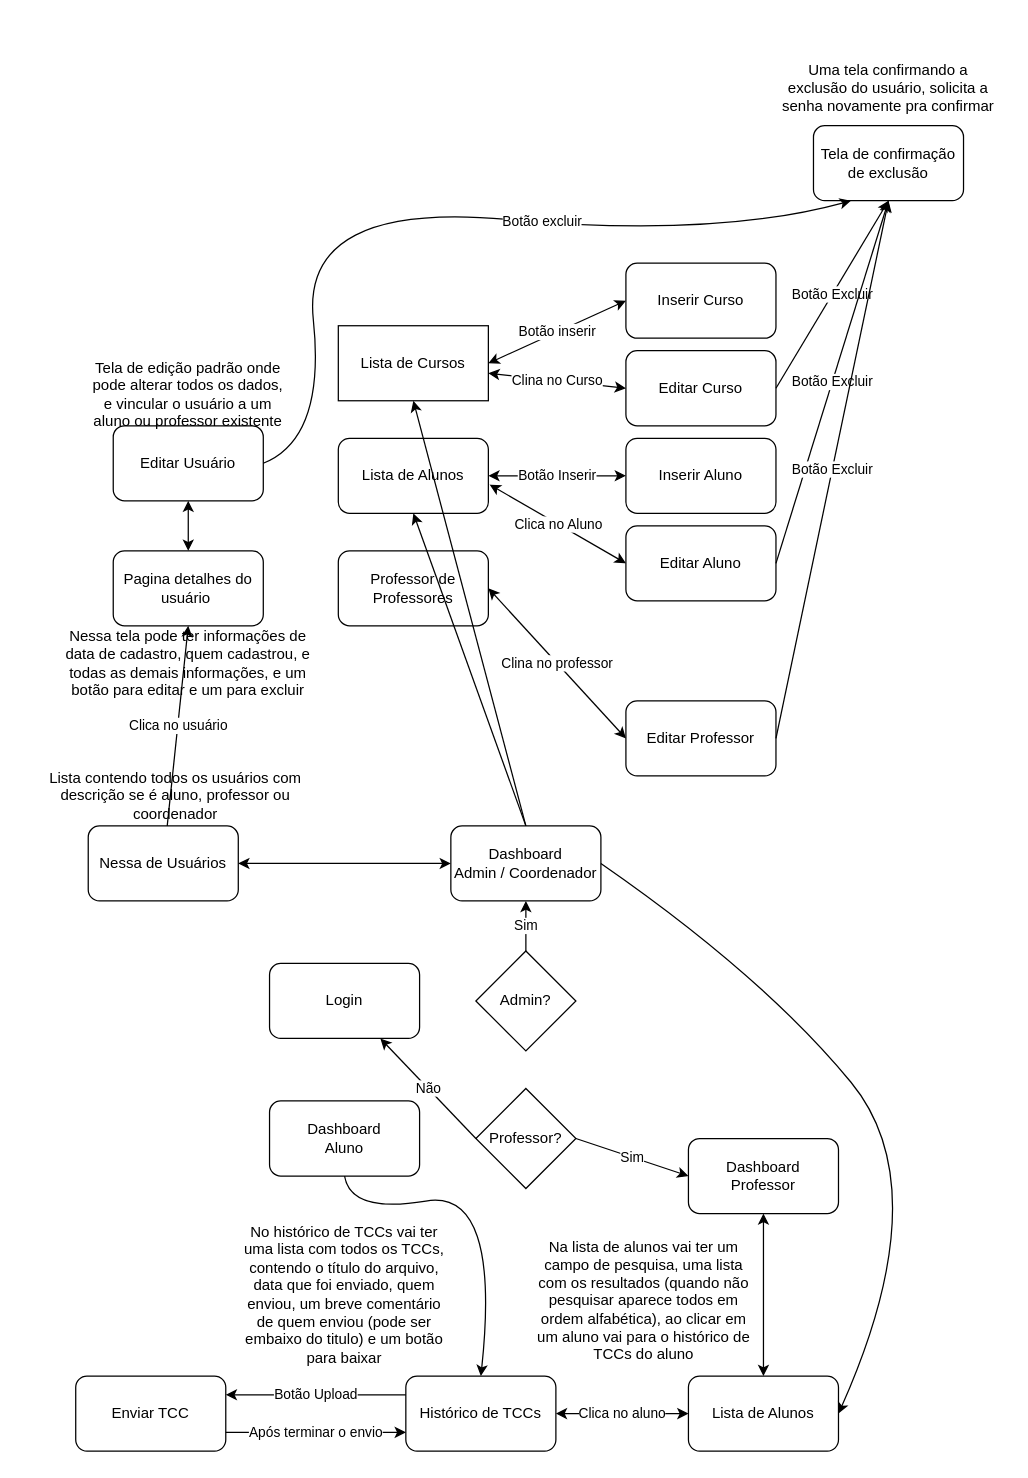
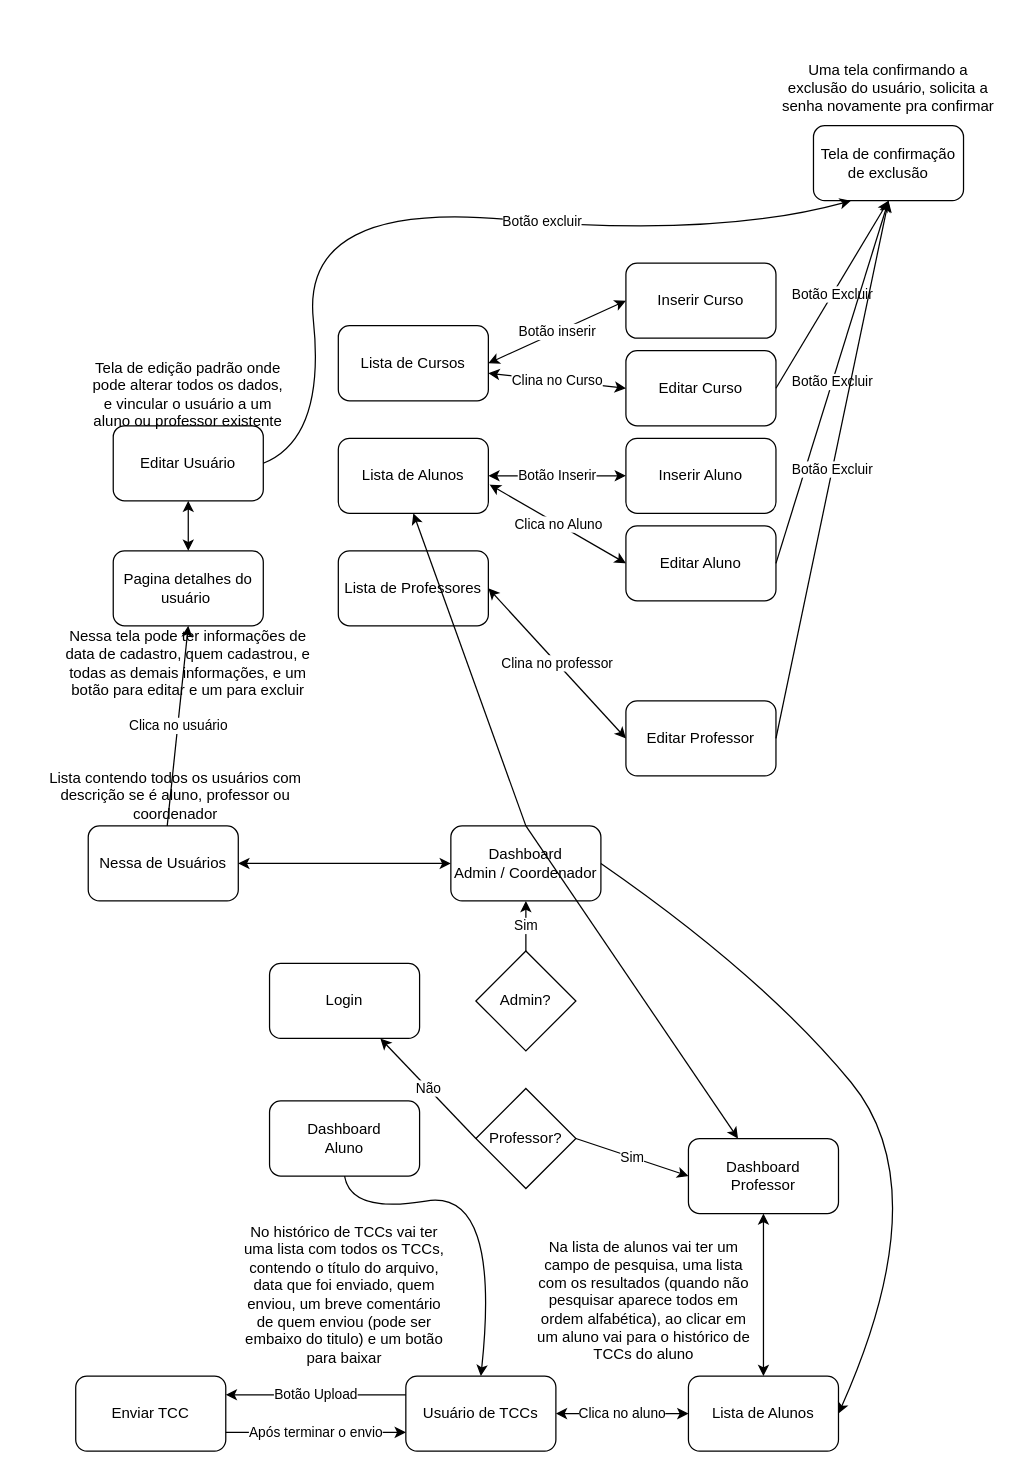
  <mxCell id="0" />
  <mxCell id="1" parent="0" />
  <mxCell id="2" value="Login" style="rounded=1;whiteSpace=wrap;html=1;" parent="1" vertex="1"><mxGeometry x="215" y="770" width="120" height="60" as="geometry" /></mxCell>
  <mxCell id="3" value="Professor?" style="rhombus;whiteSpace=wrap;html=1;" parent="1" vertex="1"><mxGeometry x="380" y="870" width="80" height="80" as="geometry" /></mxCell>
  <mxCell id="4" value="Dashboard&lt;br&gt;Professor" style="rounded=1;whiteSpace=wrap;html=1;" parent="1" vertex="1"><mxGeometry x="550" y="910" width="120" height="60" as="geometry" /></mxCell>
  <mxCell id="5" value="Dashboard&lt;br&gt;Aluno" style="rounded=1;whiteSpace=wrap;html=1;" parent="1" vertex="1"><mxGeometry x="215" y="880" width="120" height="60" as="geometry" /></mxCell>
  <mxCell id="6" value="Lista de Alunos" style="rounded=1;whiteSpace=wrap;html=1;" parent="1" vertex="1"><mxGeometry x="550" y="1100" width="120" height="60" as="geometry" /></mxCell>
  <mxCell id="7" value="" style="endArrow=classic;startArrow=classic;html=1;entryX=0.5;entryY=1;entryDx=0;entryDy=0;" parent="1" source="6" target="4" edge="1"><mxGeometry width="50" height="50" relative="1" as="geometry"><mxPoint x="360" y="780" as="sourcePoint" /><mxPoint x="410" y="730" as="targetPoint" /></mxGeometry></mxCell>
  <mxCell id="8" value="Sim" style="endArrow=classic;html=1;entryX=0;entryY=0.5;entryDx=0;entryDy=0;exitX=1;exitY=0.5;exitDx=0;exitDy=0;" parent="1" source="3" target="4" edge="1"><mxGeometry width="50" height="50" relative="1" as="geometry"><mxPoint x="360" y="780" as="sourcePoint" /><mxPoint x="410" y="730" as="targetPoint" /></mxGeometry></mxCell>
  <mxCell id="9" value="Não" style="endArrow=classic;html=1;exitX=0;exitY=0.5;exitDx=0;exitDy=0;" parent="1" source="3" target="2" edge="1"><mxGeometry width="50" height="50" relative="1" as="geometry"><mxPoint x="360" y="780" as="sourcePoint" /><mxPoint x="410" y="730" as="targetPoint" /></mxGeometry></mxCell>
  <mxCell id="10" value="Enviar TCC" style="rounded=1;whiteSpace=wrap;html=1;" parent="1" vertex="1"><mxGeometry x="60" y="1100" width="120" height="60" as="geometry" /></mxCell>
- <mxCell id="11" value="Histórico de TCCs" style="rounded=1;whiteSpace=wrap;html=1;" parent="1" vertex="1"><mxGeometry x="324" y="1100" width="120" height="60" as="geometry" /></mxCell>
+ <mxCell id="11" value="Usuário de TCCs" style="rounded=1;whiteSpace=wrap;html=1;" parent="1" vertex="1"><mxGeometry x="324" y="1100" width="120" height="60" as="geometry" /></mxCell>
  <mxCell id="12" value="Admin?" style="rhombus;whiteSpace=wrap;html=1;" parent="1" vertex="1"><mxGeometry x="380" y="760" width="80" height="80" as="geometry" /></mxCell>
  <mxCell id="13" value="Dashboard &lt;br&gt;Admin / Coordenador" style="rounded=1;whiteSpace=wrap;html=1;" parent="1" vertex="1"><mxGeometry x="360" y="660" width="120" height="60" as="geometry" /></mxCell>
  <mxCell id="14" value="" style="curved=1;endArrow=classic;html=1;exitX=1;exitY=0.5;exitDx=0;exitDy=0;entryX=1;entryY=0.5;entryDx=0;entryDy=0;" parent="1" source="13" target="6" edge="1"><mxGeometry width="50" height="50" relative="1" as="geometry"><mxPoint x="630" y="490" as="sourcePoint" /><mxPoint x="680" y="440" as="targetPoint" /><Array as="points"><mxPoint x="610" y="780" /><mxPoint x="750" y="950" /></Array></mxGeometry></mxCell>
  <mxCell id="15" value="Na lista de alunos vai ter um campo de pesquisa, uma lista com os resultados (quando não pesquisar aparece todos em ordem alfabética), ao clicar em um aluno vai para o histórico de TCCs do aluno" style="text;html=1;strokeColor=none;fillColor=none;align=center;verticalAlign=middle;whiteSpace=wrap;rounded=0;" vertex="1" parent="1"><mxGeometry x="424" y="990" width="181" height="100" as="geometry" /></mxCell>
  <mxCell id="16" value="No histórico de TCCs vai ter uma lista com todos os TCCs, contendo o título do arquivo, data que foi enviado, quem enviou, um breve comentário de quem enviou (pode ser embaixo do titulo) e um botão para baixar" style="text;html=1;strokeColor=none;fillColor=none;align=center;verticalAlign=middle;whiteSpace=wrap;rounded=0;" vertex="1" parent="1"><mxGeometry x="190" y="980" width="170" height="110" as="geometry" /></mxCell>
  <mxCell id="17" value="Clica no aluno" style="endArrow=classic;startArrow=classic;html=1;entryX=1;entryY=0.5;entryDx=0;entryDy=0;exitX=0;exitY=0.5;exitDx=0;exitDy=0;" edge="1" parent="1" source="6" target="11"><mxGeometry width="50" height="50" relative="1" as="geometry"><mxPoint x="450" y="1270" as="sourcePoint" /><mxPoint x="500" y="1220" as="targetPoint" /></mxGeometry></mxCell>
  <mxCell id="18" value="" style="curved=1;endArrow=classic;html=1;exitX=0.5;exitY=1;exitDx=0;exitDy=0;entryX=0.5;entryY=0;entryDx=0;entryDy=0;" edge="1" parent="1" source="5" target="11"><mxGeometry width="50" height="50" relative="1" as="geometry"><mxPoint x="280" y="660" as="sourcePoint" /><mxPoint x="330" y="610" as="targetPoint" /><Array as="points"><mxPoint x="280" y="970" /><mxPoint x="400" y="950" /></Array></mxGeometry></mxCell>
  <mxCell id="19" value="Após terminar o envio" style="endArrow=classic;html=1;entryX=0;entryY=0.75;entryDx=0;entryDy=0;exitX=1;exitY=0.75;exitDx=0;exitDy=0;" edge="1" parent="1" source="10" target="11"><mxGeometry width="50" height="50" relative="1" as="geometry"><mxPoint x="450" y="1270" as="sourcePoint" /><mxPoint x="500" y="1220" as="targetPoint" /></mxGeometry></mxCell>
  <mxCell id="20" value="Botão Upload" style="endArrow=classic;html=1;entryX=1;entryY=0.25;entryDx=0;entryDy=0;exitX=0;exitY=0.25;exitDx=0;exitDy=0;" edge="1" parent="1" source="11" target="10"><mxGeometry width="50" height="50" relative="1" as="geometry"><mxPoint x="450" y="1270" as="sourcePoint" /><mxPoint x="500" y="1220" as="targetPoint" /></mxGeometry></mxCell>
  <mxCell id="21" value="Nessa de Usuários" style="rounded=1;whiteSpace=wrap;html=1;strokeWidth=1;" vertex="1" parent="1"><mxGeometry x="70" y="660" width="120" height="60" as="geometry" /></mxCell>
  <mxCell id="22" value="Lista contendo todos os usuários com descrição se é aluno, professor ou coordenador" style="text;html=1;strokeColor=none;fillColor=none;align=center;verticalAlign=middle;whiteSpace=wrap;rounded=0;" vertex="1" parent="1"><mxGeometry y="596" width="240" height="80" as="geometry" x="20" /></mxCell>
  <mxCell id="23" value="Pagina detalhes do usuário&amp;nbsp;" style="rounded=1;whiteSpace=wrap;html=1;strokeWidth=1;" vertex="1" parent="1"><mxGeometry x="90" y="440" width="120" height="60" as="geometry" /></mxCell>
  <mxCell id="24" value="Clica no usuário" style="endArrow=classic;html=1;entryX=0.5;entryY=0.125;entryDx=0;entryDy=0;entryPerimeter=0;" edge="1" parent="1" source="21" target="26"><mxGeometry width="50" height="50" relative="1" as="geometry"><mxPoint x="450" y="470" as="sourcePoint" /><mxPoint x="500" y="420" as="targetPoint" /></mxGeometry></mxCell>
  <mxCell id="25" value="Editar Usuário" style="rounded=1;whiteSpace=wrap;html=1;strokeWidth=1;" vertex="1" parent="1"><mxGeometry x="90" y="340" width="120" height="60" as="geometry" /></mxCell>
  <mxCell id="26" value="Nessa tela pode ter informações de data de cadastro, quem cadastrou, e todas as demais informações, e um botão para editar e um para excluir" style="text;html=1;strokeColor=none;fillColor=none;align=center;verticalAlign=middle;whiteSpace=wrap;rounded=0;" vertex="1" parent="1"><mxGeometry x="50" y="490" width="200" height="80" as="geometry" /></mxCell>
  <mxCell id="27" value="Tela de edição padrão onde pode alterar todos os dados, e vincular o usuário a um aluno ou professor existente" style="text;html=1;strokeColor=none;fillColor=none;align=center;verticalAlign=middle;whiteSpace=wrap;rounded=0;" vertex="1" parent="1"><mxGeometry x="70" y="290" width="160" height="50" as="geometry" /></mxCell>
  <mxCell id="28" value="" style="endArrow=classic;startArrow=classic;html=1;entryX=0.5;entryY=1;entryDx=0;entryDy=0;exitX=0.5;exitY=0;exitDx=0;exitDy=0;" edge="1" parent="1" source="23" target="25"><mxGeometry width="50" height="50" relative="1" as="geometry"><mxPoint x="-60" y="390" as="sourcePoint" /><mxPoint x="-10" y="340" as="targetPoint" /></mxGeometry></mxCell>
  <mxCell id="29" value="Tela de confirmação de exclusão" style="rounded=1;whiteSpace=wrap;html=1;strokeWidth=1;" vertex="1" parent="1"><mxGeometry x="650" y="100" width="120" height="60" as="geometry" /></mxCell>
  <mxCell id="30" value="Uma tela confirmando a exclusão do usuário, solicita a senha novamente pra confirmar" style="text;html=1;strokeColor=none;fillColor=none;align=center;verticalAlign=middle;whiteSpace=wrap;rounded=0;" vertex="1" parent="1"><mxGeometry x="620" y="20" width="180" height="100" as="geometry" /></mxCell>
- <mxCell id="31" value="Lista de Cursos" style="whiteSpace=wrap;html=1;strokeWidth=1;rounded=0;" vertex="1" parent="1"><mxGeometry x="270" y="260" width="120" height="60" as="geometry" /></mxCell>
+ <mxCell id="31" value="Lista de Cursos" style="rounded=1;whiteSpace=wrap;html=1;strokeWidth=1;" vertex="1" parent="1"><mxGeometry x="270" y="260" width="120" height="60" as="geometry" /></mxCell>
  <mxCell id="32" value="Lista de Alunos" style="rounded=1;whiteSpace=wrap;html=1;strokeWidth=1;" vertex="1" parent="1"><mxGeometry x="270" y="350" width="120" height="60" as="geometry" /></mxCell>
- <mxCell id="33" value="Professor de Professores" style="rounded=1;whiteSpace=wrap;html=1;strokeWidth=1;" vertex="1" parent="1"><mxGeometry x="270" y="440" width="120" height="60" as="geometry" /></mxCell>
+ <mxCell id="33" value="Lista de Professores" style="rounded=1;whiteSpace=wrap;html=1;strokeWidth=1;" vertex="1" parent="1"><mxGeometry x="270" y="440" width="120" height="60" as="geometry" /></mxCell>
  <mxCell id="34" value="Inserir Curso" style="rounded=1;whiteSpace=wrap;html=1;strokeWidth=1;" vertex="1" parent="1"><mxGeometry x="500" y="210" width="120" height="60" as="geometry" /></mxCell>
  <mxCell id="35" value="Editar Curso" style="rounded=1;whiteSpace=wrap;html=1;strokeWidth=1;" vertex="1" parent="1"><mxGeometry x="500" y="280" width="120" height="60" as="geometry" /></mxCell>
  <mxCell id="36" value="Inserir Aluno" style="rounded=1;whiteSpace=wrap;html=1;strokeWidth=1;" vertex="1" parent="1"><mxGeometry x="500" y="350" width="120" height="60" as="geometry" /></mxCell>
  <mxCell id="37" value="Editar Aluno" style="rounded=1;whiteSpace=wrap;html=1;strokeWidth=1;" vertex="1" parent="1"><mxGeometry x="500" y="420" width="120" height="60" as="geometry" /></mxCell>
  <mxCell id="38" value="Editar Professor" style="rounded=1;whiteSpace=wrap;html=1;strokeWidth=1;" vertex="1" parent="1"><mxGeometry x="500" y="560" width="120" height="60" as="geometry" /></mxCell>
  <mxCell id="39" value="Botão inserir" style="endArrow=classic;startArrow=classic;html=1;entryX=0;entryY=0.5;entryDx=0;entryDy=0;exitX=1;exitY=0.5;exitDx=0;exitDy=0;" edge="1" parent="1" source="31" target="34"><mxGeometry width="50" height="50" relative="1" as="geometry"><mxPoint x="130" y="330" as="sourcePoint" /><mxPoint x="180" y="280" as="targetPoint" /></mxGeometry></mxCell>
  <mxCell id="40" value="Clina no Curso" style="endArrow=classic;startArrow=classic;html=1;entryX=0;entryY=0.5;entryDx=0;entryDy=0;exitX=1;exitY=0.633;exitDx=0;exitDy=0;exitPerimeter=0;" edge="1" parent="1" source="31" target="35"><mxGeometry width="50" height="50" relative="1" as="geometry"><mxPoint x="130" y="330" as="sourcePoint" /><mxPoint x="180" y="280" as="targetPoint" /></mxGeometry></mxCell>
  <mxCell id="41" value="Botão Inserir" style="endArrow=classic;startArrow=classic;html=1;entryX=0;entryY=0.5;entryDx=0;entryDy=0;" edge="1" parent="1" source="32" target="36"><mxGeometry width="50" height="50" relative="1" as="geometry"><mxPoint x="130" y="530" as="sourcePoint" /><mxPoint x="180" y="480" as="targetPoint" /></mxGeometry></mxCell>
  <mxCell id="42" value="Clica no Aluno" style="endArrow=classic;startArrow=classic;html=1;entryX=0;entryY=0.5;entryDx=0;entryDy=0;exitX=1.008;exitY=0.617;exitDx=0;exitDy=0;exitPerimeter=0;" edge="1" parent="1" source="32" target="37"><mxGeometry width="50" height="50" relative="1" as="geometry"><mxPoint x="130" y="530" as="sourcePoint" /><mxPoint x="180" y="480" as="targetPoint" /></mxGeometry></mxCell>
  <mxCell id="43" value="Clina no professor" style="endArrow=classic;startArrow=classic;html=1;entryX=0;entryY=0.5;entryDx=0;entryDy=0;exitX=1;exitY=0.5;exitDx=0;exitDy=0;" edge="1" parent="1" source="33" target="38"><mxGeometry width="50" height="50" relative="1" as="geometry"><mxPoint x="130" y="530" as="sourcePoint" /><mxPoint x="180" y="480" as="targetPoint" /></mxGeometry></mxCell>
  <mxCell id="44" value="Botão Excluir" style="endArrow=classic;html=1;entryX=0.5;entryY=1;entryDx=0;entryDy=0;exitX=1;exitY=0.5;exitDx=0;exitDy=0;" edge="1" parent="1" source="35" target="29"><mxGeometry width="50" height="50" relative="1" as="geometry"><mxPoint x="450" y="420" as="sourcePoint" /><mxPoint x="720" y="260" as="targetPoint" /></mxGeometry></mxCell>
  <mxCell id="45" value="Botão Excluir" style="endArrow=classic;html=1;entryX=0.5;entryY=1;entryDx=0;entryDy=0;exitX=1;exitY=0.5;exitDx=0;exitDy=0;" edge="1" parent="1" source="37" target="29"><mxGeometry width="50" height="50" relative="1" as="geometry"><mxPoint x="450" y="420" as="sourcePoint" /><mxPoint x="500" y="370" as="targetPoint" /></mxGeometry></mxCell>
  <mxCell id="46" value="Botão Excluir" style="endArrow=classic;html=1;entryX=0.5;entryY=1;entryDx=0;entryDy=0;exitX=1;exitY=0.5;exitDx=0;exitDy=0;" edge="1" parent="1" source="38" target="29"><mxGeometry width="50" height="50" relative="1" as="geometry"><mxPoint x="450" y="420" as="sourcePoint" /><mxPoint x="500" y="370" as="targetPoint" /></mxGeometry></mxCell>
  <mxCell id="47" value="Sim" style="endArrow=classic;html=1;entryX=0.5;entryY=1;entryDx=0;entryDy=0;" edge="1" parent="1" source="12" target="13"><mxGeometry width="50" height="50" relative="1" as="geometry"><mxPoint x="320" y="630" as="sourcePoint" /><mxPoint x="370" y="580" as="targetPoint" /></mxGeometry></mxCell>
  <mxCell id="48" value="" style="endArrow=classic;startArrow=classic;html=1;entryX=0;entryY=0.5;entryDx=0;entryDy=0;exitX=1;exitY=0.5;exitDx=0;exitDy=0;" edge="1" parent="1" source="21" target="13"><mxGeometry width="50" height="50" relative="1" as="geometry"><mxPoint x="270" y="660" as="sourcePoint" /><mxPoint x="320" y="610" as="targetPoint" /></mxGeometry></mxCell>
  <mxCell id="49" value="" style="curved=1;endArrow=classic;html=1;entryX=0.25;entryY=1;entryDx=0;entryDy=0;exitX=1;exitY=0.5;exitDx=0;exitDy=0;" edge="1" parent="1" source="25" target="29"><mxGeometry width="50" height="50" relative="1" as="geometry"><mxPoint x="800" y="450" as="sourcePoint" /><mxPoint x="850" y="400" as="targetPoint" /><Array as="points"><mxPoint x="260" y="350" /><mxPoint x="240" y="160" /><mxPoint x="570" y="190" /></Array></mxGeometry></mxCell>
  <mxCell id="50" value="Botão excluir" style="edgeLabel;html=1;align=center;verticalAlign=middle;resizable=0;points=[];" vertex="1" connectable="0" parent="49"><mxGeometry x="0.268" y="1" relative="1" as="geometry"><mxPoint as="offset" /></mxGeometry></mxCell>
  <mxCell id="51" value="" style="endArrow=classic;html=1;entryX=0.5;entryY=1;entryDx=0;entryDy=0;" edge="1" parent="1" target="32"><mxGeometry width="50" height="50" relative="1" as="geometry"><mxPoint x="420" y="660" as="sourcePoint" /><mxPoint x="490" y="520" as="targetPoint" /></mxGeometry></mxCell>
- <mxCell id="52" value="" style="endArrow=classic;html=1;exitX=0.5;exitY=0;exitDx=0;exitDy=0;entryX=0.5;entryY=1;entryDx=0;entryDy=0;" edge="1" parent="1" source="13" target="31"><mxGeometry width="50" height="50" relative="1" as="geometry"><mxPoint x="440" y="570" as="sourcePoint" /><mxPoint x="420" y="540" as="targetPoint" /></mxGeometry></mxCell>
+ <mxCell id="52" value="" style="endArrow=classic;html=1;exitX=0.5;exitY=0;exitDx=0;exitDy=0;" edge="1" parent="1" source="13" target="4"><mxGeometry width="50" height="50" relative="1" as="geometry"><mxPoint x="440" y="570" as="sourcePoint" /><mxPoint x="420" y="540" as="targetPoint" /></mxGeometry></mxCell>
